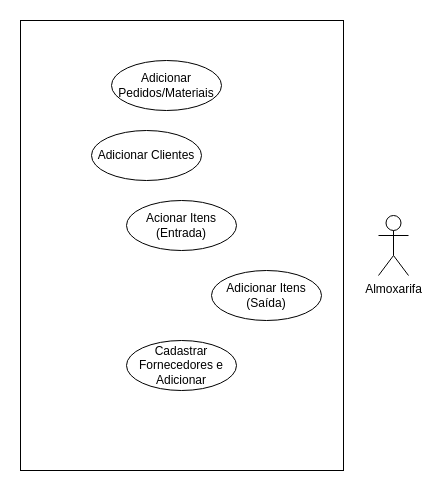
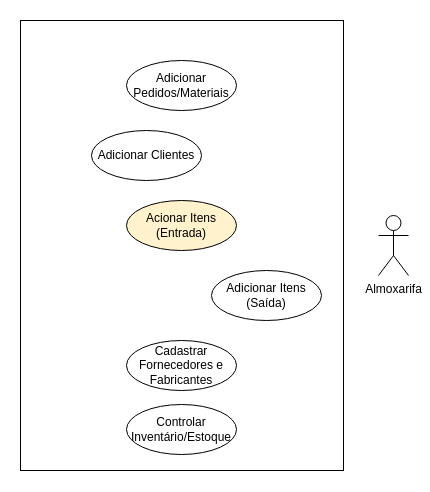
  <mxCell id="0" />
  <mxCell id="1" parent="0" />
  <mxCell id="2" value="Almoxarifa" style="shape=umlActor;verticalLabelPosition=bottom;verticalAlign=top;html=1;outlineConnect=0;" vertex="1" parent="1"><mxGeometry x="378" y="215" width="30" height="60" as="geometry" /></mxCell>
  <mxCell id="3" value="" style="whiteSpace=wrap;html=1;movable=1;resizable=1;rotatable=1;deletable=1;editable=1;connectable=1;" vertex="1" parent="1"><mxGeometry x="20" y="20" width="323" height="450" as="geometry" /></mxCell>
- <mxCell id="4" value="Adicionar Pedidos/Materiais" style="ellipse;whiteSpace=wrap;html=1;" vertex="1" parent="1"><mxGeometry x="111" y="60" width="110" height="50" as="geometry" /></mxCell>
+ <mxCell id="4" value="Adicionar Pedidos/Materiais" style="ellipse;whiteSpace=wrap;html=1;" vertex="1" parent="1"><mxGeometry x="126" y="60" width="110" height="50" as="geometry" /></mxCell>
  <mxCell id="5" value="Adicionar Clientes" style="ellipse;whiteSpace=wrap;html=1;" vertex="1" parent="1"><mxGeometry x="91" y="130" width="110" height="50" as="geometry" /></mxCell>
- <mxCell id="6" value="Acionar Itens (Entrada)" style="ellipse;whiteSpace=wrap;html=1;" vertex="1" parent="1"><mxGeometry x="126" y="200" width="110" height="50" as="geometry" /></mxCell>
+ <mxCell id="6" value="Acionar Itens (Entrada)" style="ellipse;whiteSpace=wrap;html=1;fillColor=#fff2cc;" vertex="1" parent="1"><mxGeometry x="126" y="200" width="110" height="50" as="geometry" /></mxCell>
  <mxCell id="7" value="Adicionar Itens (Saída)" style="ellipse;whiteSpace=wrap;html=1;" vertex="1" parent="1"><mxGeometry x="211" y="270" width="110" height="50" as="geometry" /></mxCell>
- <mxCell id="8" value="Cadastrar Fornecedores e Adicionar" style="ellipse;whiteSpace=wrap;html=1;" vertex="1" parent="1"><mxGeometry x="126" y="340" width="110" height="50" as="geometry" /></mxCell>
+ <mxCell id="8" value="Cadastrar Fornecedores e Fabricantes" style="ellipse;whiteSpace=wrap;html=1;" vertex="1" parent="1"><mxGeometry x="126" y="340" width="110" height="50" as="geometry" /></mxCell>
+ <mxCell id="9" value="Controlar Inventário/Estoque" style="ellipse;whiteSpace=wrap;html=1;" vertex="1" parent="1"><mxGeometry x="126" y="404" width="110" height="50" as="geometry" /></mxCell>
